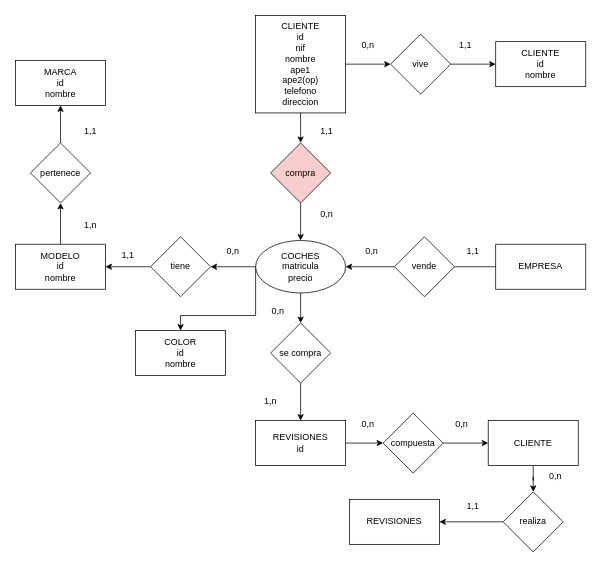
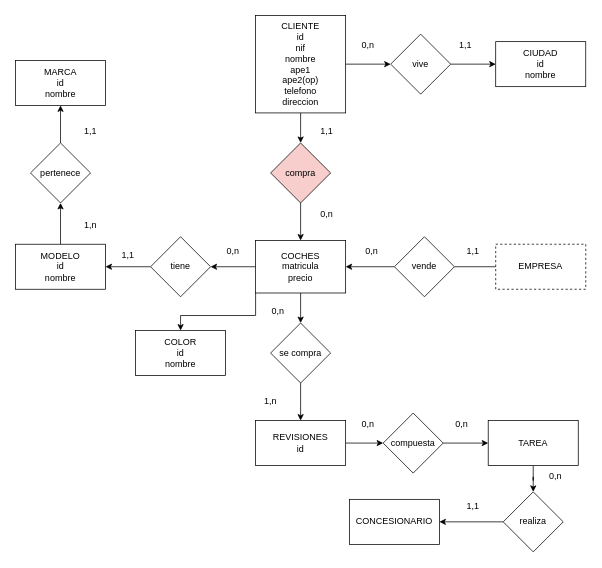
  <mxCell id="0" />
  <mxCell id="1" parent="0" />
  <mxCell id="2" value="" style="edgeStyle=orthogonalEdgeStyle;rounded=0;orthogonalLoop=1;jettySize=auto;html=1;" edge="1" parent="1" source="5" target="7"><mxGeometry relative="1" as="geometry" /></mxCell>
  <mxCell id="3" value="" style="edgeStyle=orthogonalEdgeStyle;rounded=0;orthogonalLoop=1;jettySize=auto;html=1;" edge="1" parent="1" source="5" target="36"><mxGeometry relative="1" as="geometry" /></mxCell>
  <mxCell id="4" style="edgeStyle=orthogonalEdgeStyle;rounded=0;orthogonalLoop=1;jettySize=auto;html=1;" edge="1" parent="1" source="5" target="52"><mxGeometry relative="1" as="geometry"><mxPoint x="240" y="470" as="targetPoint" /><Array as="points"><mxPoint x="340" y="420" /><mxPoint x="240" y="420" /></Array></mxGeometry></mxCell>
- <mxCell id="5" value="COCHES&lt;br&gt;matricula&lt;br&gt;precio" style="ellipse;whiteSpace=wrap;html=1;" vertex="1" parent="1"><mxGeometry x="340" y="320" width="120" height="70" as="geometry" /></mxCell>
+ <mxCell id="5" value="COCHES&lt;br&gt;matricula&lt;br&gt;precio" style="rounded=0;whiteSpace=wrap;html=1;" vertex="1" parent="1"><mxGeometry x="340" y="320" width="120" height="70" as="geometry" /></mxCell>
  <mxCell id="6" value="" style="edgeStyle=orthogonalEdgeStyle;rounded=0;orthogonalLoop=1;jettySize=auto;html=1;" edge="1" parent="1" source="7" target="9"><mxGeometry relative="1" as="geometry" /></mxCell>
  <mxCell id="7" value="tiene" style="rhombus;whiteSpace=wrap;html=1;rounded=0;" vertex="1" parent="1"><mxGeometry x="200" y="315" width="80" height="80" as="geometry" /></mxCell>
  <mxCell id="8" value="" style="edgeStyle=orthogonalEdgeStyle;rounded=0;orthogonalLoop=1;jettySize=auto;html=1;" edge="1" parent="1" source="9" target="11"><mxGeometry relative="1" as="geometry" /></mxCell>
  <mxCell id="9" value="MODELO&lt;br&gt;id&lt;br&gt;nombre" style="whiteSpace=wrap;html=1;rounded=0;" vertex="1" parent="1"><mxGeometry x="20" y="325" width="120" height="60" as="geometry" /></mxCell>
  <mxCell id="10" value="" style="edgeStyle=orthogonalEdgeStyle;rounded=0;orthogonalLoop=1;jettySize=auto;html=1;" edge="1" parent="1" source="11" target="12"><mxGeometry relative="1" as="geometry" /></mxCell>
  <mxCell id="11" value="pertenece" style="rhombus;whiteSpace=wrap;html=1;rounded=0;" vertex="1" parent="1"><mxGeometry x="40" y="190" width="80" height="80" as="geometry" /></mxCell>
  <mxCell id="12" value="MARCA&lt;br&gt;id&lt;br&gt;nombre" style="whiteSpace=wrap;html=1;rounded=0;" vertex="1" parent="1"><mxGeometry x="20" y="80" width="120" height="60" as="geometry" /></mxCell>
  <mxCell id="13" value="0,n" style="text;html=1;strokeColor=none;fillColor=none;align=center;verticalAlign=middle;whiteSpace=wrap;rounded=0;" vertex="1" parent="1"><mxGeometry x="280" y="320" width="60" height="30" as="geometry" /></mxCell>
  <mxCell id="14" value="1,1" style="text;html=1;strokeColor=none;fillColor=none;align=center;verticalAlign=middle;whiteSpace=wrap;rounded=0;" vertex="1" parent="1"><mxGeometry x="140" y="325" width="60" height="30" as="geometry" /></mxCell>
  <mxCell id="15" value="1,1" style="text;html=1;strokeColor=none;fillColor=none;align=center;verticalAlign=middle;whiteSpace=wrap;rounded=0;" vertex="1" parent="1"><mxGeometry x="90" y="160" width="60" height="30" as="geometry" /></mxCell>
  <mxCell id="16" value="1,n" style="text;html=1;strokeColor=none;fillColor=none;align=center;verticalAlign=middle;whiteSpace=wrap;rounded=0;" vertex="1" parent="1"><mxGeometry x="90" y="285" width="60" height="30" as="geometry" /></mxCell>
  <mxCell id="17" value="" style="edgeStyle=orthogonalEdgeStyle;rounded=0;orthogonalLoop=1;jettySize=auto;html=1;" edge="1" parent="1" source="19" target="21"><mxGeometry relative="1" as="geometry" /></mxCell>
  <mxCell id="18" value="" style="edgeStyle=orthogonalEdgeStyle;rounded=0;orthogonalLoop=1;jettySize=auto;html=1;" edge="1" parent="1" source="19" target="26"><mxGeometry relative="1" as="geometry" /></mxCell>
  <mxCell id="19" value="CLIENTE&lt;br&gt;id&lt;br&gt;nif&lt;br&gt;nombre&lt;br&gt;ape1&lt;br&gt;ape2(op)&lt;br&gt;telefono&lt;br&gt;direccion" style="rounded=0;whiteSpace=wrap;html=1;" vertex="1" parent="1"><mxGeometry x="340" y="20" width="120" height="130" as="geometry" /></mxCell>
  <mxCell id="20" value="" style="edgeStyle=orthogonalEdgeStyle;rounded=0;orthogonalLoop=1;jettySize=auto;html=1;" edge="1" parent="1" source="21" target="22"><mxGeometry relative="1" as="geometry" /></mxCell>
  <mxCell id="21" value="vive" style="rhombus;whiteSpace=wrap;html=1;rounded=0;" vertex="1" parent="1"><mxGeometry x="520" y="45" width="80" height="80" as="geometry" /></mxCell>
- <mxCell id="22" value="CLIENTE&lt;br&gt;id&lt;br&gt;nombre" style="whiteSpace=wrap;html=1;rounded=0;" vertex="1" parent="1"><mxGeometry x="660" y="55" width="120" height="60" as="geometry" /></mxCell>
+ <mxCell id="22" value="CIUDAD&lt;br&gt;id&lt;br&gt;nombre" style="whiteSpace=wrap;html=1;rounded=0;" vertex="1" parent="1"><mxGeometry x="660" y="55" width="120" height="60" as="geometry" /></mxCell>
  <mxCell id="23" value="0,n" style="text;html=1;strokeColor=none;fillColor=none;align=center;verticalAlign=middle;whiteSpace=wrap;rounded=0;" vertex="1" parent="1"><mxGeometry x="460" y="45" width="60" height="30" as="geometry" /></mxCell>
  <mxCell id="24" value="1,1" style="text;html=1;strokeColor=none;fillColor=none;align=center;verticalAlign=middle;whiteSpace=wrap;rounded=0;" vertex="1" parent="1"><mxGeometry x="590" y="45" width="60" height="30" as="geometry" /></mxCell>
  <mxCell id="25" style="edgeStyle=orthogonalEdgeStyle;rounded=0;orthogonalLoop=1;jettySize=auto;html=1;entryX=0.5;entryY=0;entryDx=0;entryDy=0;" edge="1" parent="1" source="26" target="5"><mxGeometry relative="1" as="geometry" /></mxCell>
  <mxCell id="26" value="compra" style="rhombus;whiteSpace=wrap;html=1;rounded=0;fillColor=#f8cecc;" vertex="1" parent="1"><mxGeometry x="360" y="190" width="80" height="80" as="geometry" /></mxCell>
  <mxCell id="27" value="0,n" style="text;html=1;strokeColor=none;fillColor=none;align=center;verticalAlign=middle;whiteSpace=wrap;rounded=0;" vertex="1" parent="1"><mxGeometry x="405" y="270" width="60" height="30" as="geometry" /></mxCell>
  <mxCell id="28" value="1,1" style="text;html=1;strokeColor=none;fillColor=none;align=center;verticalAlign=middle;whiteSpace=wrap;rounded=0;" vertex="1" parent="1"><mxGeometry x="405" y="160" width="60" height="30" as="geometry" /></mxCell>
  <mxCell id="29" style="edgeStyle=orthogonalEdgeStyle;rounded=0;orthogonalLoop=1;jettySize=auto;html=1;entryX=1;entryY=0.5;entryDx=0;entryDy=0;startArrow=none;" edge="1" parent="1" source="32" target="5"><mxGeometry relative="1" as="geometry" /></mxCell>
- <mxCell id="30" value="EMPRESA" style="rounded=0;whiteSpace=wrap;html=1;" vertex="1" parent="1"><mxGeometry x="660" y="325" width="120" height="60" as="geometry" /></mxCell>
+ <mxCell id="30" value="EMPRESA" style="rounded=0;whiteSpace=wrap;html=1;dashed=1;" vertex="1" parent="1"><mxGeometry x="660" y="325" width="120" height="60" as="geometry" /></mxCell>
  <mxCell id="31" value="" style="edgeStyle=orthogonalEdgeStyle;rounded=0;orthogonalLoop=1;jettySize=auto;html=1;entryX=1;entryY=0.5;entryDx=0;entryDy=0;endArrow=none;" edge="1" parent="1" source="30" target="32"><mxGeometry relative="1" as="geometry"><mxPoint x="700" y="355" as="sourcePoint" /><mxPoint x="460" y="355" as="targetPoint" /></mxGeometry></mxCell>
  <mxCell id="32" value="vende" style="rhombus;whiteSpace=wrap;html=1;" vertex="1" parent="1"><mxGeometry x="525" y="315" width="80" height="80" as="geometry" /></mxCell>
  <mxCell id="33" value="0,n" style="text;html=1;strokeColor=none;fillColor=none;align=center;verticalAlign=middle;whiteSpace=wrap;rounded=0;" vertex="1" parent="1"><mxGeometry x="465" y="320" width="60" height="30" as="geometry" /></mxCell>
  <mxCell id="34" value="1,1" style="text;html=1;strokeColor=none;fillColor=none;align=center;verticalAlign=middle;whiteSpace=wrap;rounded=0;" vertex="1" parent="1"><mxGeometry x="600" y="320" width="60" height="30" as="geometry" /></mxCell>
  <mxCell id="35" value="" style="edgeStyle=orthogonalEdgeStyle;rounded=0;orthogonalLoop=1;jettySize=auto;html=1;" edge="1" parent="1" source="36" target="38"><mxGeometry relative="1" as="geometry" /></mxCell>
  <mxCell id="36" value="se compra" style="rhombus;whiteSpace=wrap;html=1;rounded=0;" vertex="1" parent="1"><mxGeometry x="360" y="430" width="80" height="80" as="geometry" /></mxCell>
  <mxCell id="37" value="" style="edgeStyle=orthogonalEdgeStyle;rounded=0;orthogonalLoop=1;jettySize=auto;html=1;" edge="1" parent="1" source="38" target="42"><mxGeometry relative="1" as="geometry" /></mxCell>
  <mxCell id="38" value="REVISIONES&lt;br&gt;id" style="whiteSpace=wrap;html=1;rounded=0;" vertex="1" parent="1"><mxGeometry x="340" y="560" width="120" height="60" as="geometry" /></mxCell>
  <mxCell id="39" value="1,n" style="text;html=1;strokeColor=none;fillColor=none;align=center;verticalAlign=middle;whiteSpace=wrap;rounded=0;" vertex="1" parent="1"><mxGeometry x="330" y="520" width="60" height="30" as="geometry" /></mxCell>
  <mxCell id="40" value="0,n" style="text;html=1;strokeColor=none;fillColor=none;align=center;verticalAlign=middle;whiteSpace=wrap;rounded=0;" vertex="1" parent="1"><mxGeometry x="340" y="400" width="60" height="30" as="geometry" /></mxCell>
  <mxCell id="41" value="" style="edgeStyle=orthogonalEdgeStyle;rounded=0;orthogonalLoop=1;jettySize=auto;html=1;" edge="1" parent="1" source="42" target="44"><mxGeometry relative="1" as="geometry" /></mxCell>
  <mxCell id="42" value="compuesta" style="rhombus;whiteSpace=wrap;html=1;rounded=0;" vertex="1" parent="1"><mxGeometry x="510" y="550" width="80" height="80" as="geometry" /></mxCell>
  <mxCell id="43" style="edgeStyle=orthogonalEdgeStyle;rounded=0;orthogonalLoop=1;jettySize=auto;html=1;entryX=0.5;entryY=0;entryDx=0;entryDy=0;" edge="1" parent="1" source="44" target="46"><mxGeometry relative="1" as="geometry" /></mxCell>
- <mxCell id="44" value="CLIENTE" style="whiteSpace=wrap;html=1;rounded=0;" vertex="1" parent="1"><mxGeometry x="650" y="560" width="120" height="60" as="geometry" /></mxCell>
+ <mxCell id="44" value="TAREA" style="whiteSpace=wrap;html=1;rounded=0;" vertex="1" parent="1"><mxGeometry x="650" y="560" width="120" height="60" as="geometry" /></mxCell>
  <mxCell id="45" style="edgeStyle=orthogonalEdgeStyle;rounded=0;orthogonalLoop=1;jettySize=auto;html=1;entryX=1;entryY=0.5;entryDx=0;entryDy=0;" edge="1" parent="1" source="46" target="47"><mxGeometry relative="1" as="geometry" /></mxCell>
  <mxCell id="46" value="realiza" style="rhombus;whiteSpace=wrap;html=1;" vertex="1" parent="1"><mxGeometry x="670" y="655" width="80" height="80" as="geometry" /></mxCell>
- <mxCell id="47" value="REVISIONES" style="rounded=0;whiteSpace=wrap;html=1;" vertex="1" parent="1"><mxGeometry x="465" y="665" width="120" height="60" as="geometry" /></mxCell>
+ <mxCell id="47" value="CONCESIONARIO" style="rounded=0;whiteSpace=wrap;html=1;" vertex="1" parent="1"><mxGeometry x="465" y="665" width="120" height="60" as="geometry" /></mxCell>
  <mxCell id="48" value="0,n" style="text;html=1;strokeColor=none;fillColor=none;align=center;verticalAlign=middle;whiteSpace=wrap;rounded=0;" vertex="1" parent="1"><mxGeometry x="460" y="550" width="60" height="30" as="geometry" /></mxCell>
  <mxCell id="49" value="0,n" style="text;html=1;strokeColor=none;fillColor=none;align=center;verticalAlign=middle;whiteSpace=wrap;rounded=0;" vertex="1" parent="1"><mxGeometry x="585" y="550" width="60" height="30" as="geometry" /></mxCell>
  <mxCell id="50" value="0,n" style="text;html=1;strokeColor=none;fillColor=none;align=center;verticalAlign=middle;whiteSpace=wrap;rounded=0;" vertex="1" parent="1"><mxGeometry x="710" y="620" width="60" height="30" as="geometry" /></mxCell>
  <mxCell id="51" value="1,1" style="text;html=1;strokeColor=none;fillColor=none;align=center;verticalAlign=middle;whiteSpace=wrap;rounded=0;" vertex="1" parent="1"><mxGeometry x="600" y="660" width="60" height="30" as="geometry" /></mxCell>
  <mxCell id="52" value="COLOR&lt;br&gt;id&lt;br&gt;nombre" style="rounded=0;whiteSpace=wrap;html=1;" vertex="1" parent="1"><mxGeometry x="180" y="440" width="120" height="60" as="geometry" /></mxCell>
